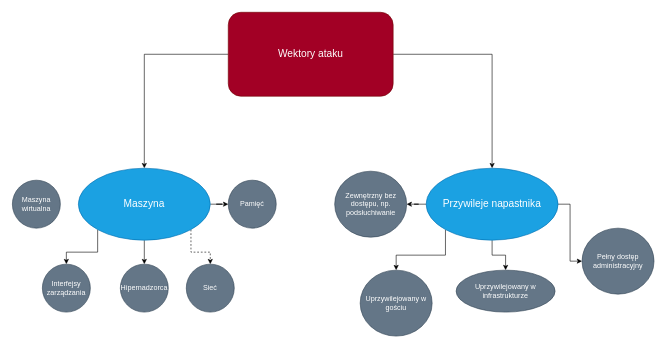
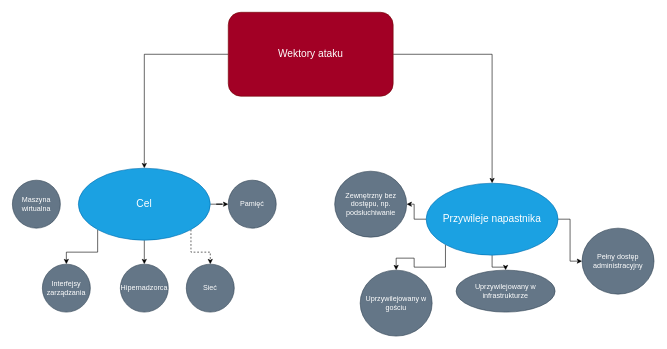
  <mxCell id="0" />
  <mxCell id="1" parent="0" />
  <mxCell id="2" style="edgeStyle=orthogonalEdgeStyle;rounded=0;orthogonalLoop=1;jettySize=auto;html=1;fontColor=light-dark(#000000,#333333);strokeColor=light-dark(#000000,#000000);" parent="1" source="4" target="9" edge="1"><mxGeometry relative="1" as="geometry" /></mxCell>
  <mxCell id="3" style="edgeStyle=orthogonalEdgeStyle;rounded=0;orthogonalLoop=1;jettySize=auto;html=1;fontColor=light-dark(#000000,#333333);strokeColor=light-dark(#000000,#000000);" parent="1" source="4" target="14" edge="1"><mxGeometry relative="1" as="geometry" /></mxCell>
  <mxCell id="4" value="Wektory ataku" style="rounded=1;whiteSpace=wrap;html=1;fillColor=#a20025;fontColor=#ffffff;strokeColor=#6F0000;fontSize=17;" parent="1" vertex="1"><mxGeometry x="380" y="20" width="275" height="140" as="geometry" /></mxCell>
  <mxCell id="5" value="" style="edgeStyle=orthogonalEdgeStyle;rounded=0;orthogonalLoop=1;jettySize=auto;html=1;fontColor=light-dark(#000000,#333333);strokeColor=light-dark(#000000,#000000);" parent="1" source="9" target="16" edge="1"><mxGeometry relative="1" as="geometry" /></mxCell>
  <mxCell id="6" style="edgeStyle=orthogonalEdgeStyle;rounded=0;orthogonalLoop=1;jettySize=auto;html=1;exitX=0;exitY=1;exitDx=0;exitDy=0;fontColor=light-dark(#000000,#333333);strokeColor=light-dark(#000000,#000000);" parent="1" source="9" target="17" edge="1"><mxGeometry relative="1" as="geometry" /></mxCell>
  <mxCell id="7" style="edgeStyle=orthogonalEdgeStyle;rounded=0;orthogonalLoop=1;jettySize=auto;html=1;exitX=1;exitY=1;exitDx=0;exitDy=0;fontColor=light-dark(#000000,#333333);strokeColor=light-dark(#000000,#000000);dashed=1;" parent="1" source="9" target="18" edge="1"><mxGeometry relative="1" as="geometry" /></mxCell>
  <mxCell id="8" style="edgeStyle=orthogonalEdgeStyle;rounded=0;orthogonalLoop=1;jettySize=auto;html=1;exitX=1;exitY=0.5;exitDx=0;exitDy=0;fontColor=light-dark(#000000,#333333);strokeColor=light-dark(#000000,#000000);" parent="1" source="9" target="19" edge="1"><mxGeometry relative="1" as="geometry" /></mxCell>
- <mxCell id="9" value="Maszyna" style="ellipse;whiteSpace=wrap;html=1;fillColor=#1ba1e2;fontColor=#ffffff;strokeColor=#006EAF;fontSize=17;" parent="1" vertex="1"><mxGeometry x="130" y="280" width="220" height="120" as="geometry" /></mxCell>
+ <mxCell id="9" value="Cel" style="ellipse;whiteSpace=wrap;html=1;fillColor=#1ba1e2;fontColor=#ffffff;strokeColor=#006EAF;fontSize=17;" parent="1" vertex="1"><mxGeometry x="130" y="280" width="220" height="120" as="geometry" /></mxCell>
  <mxCell id="10" style="edgeStyle=orthogonalEdgeStyle;rounded=0;orthogonalLoop=1;jettySize=auto;html=1;exitX=0;exitY=0.5;exitDx=0;exitDy=0;fontColor=light-dark(#000000,#333333);strokeColor=light-dark(#000000,#000000);" parent="1" source="14" target="20" edge="1"><mxGeometry relative="1" as="geometry" /></mxCell>
  <mxCell id="11" style="edgeStyle=orthogonalEdgeStyle;rounded=0;orthogonalLoop=1;jettySize=auto;html=1;exitX=0;exitY=1;exitDx=0;exitDy=0;fontColor=light-dark(#000000,#333333);strokeColor=light-dark(#000000,#000000);" parent="1" source="14" target="21" edge="1"><mxGeometry relative="1" as="geometry" /></mxCell>
  <mxCell id="12" value="" style="edgeStyle=orthogonalEdgeStyle;rounded=0;orthogonalLoop=1;jettySize=auto;html=1;fontColor=light-dark(#000000,#333333);strokeColor=light-dark(#000000,#000000);" parent="1" source="14" target="22" edge="1"><mxGeometry relative="1" as="geometry" /></mxCell>
  <mxCell id="13" style="edgeStyle=orthogonalEdgeStyle;rounded=0;orthogonalLoop=1;jettySize=auto;html=1;fontColor=light-dark(#000000,#333333);strokeColor=light-dark(#000000,#000000);" parent="1" source="14" target="23" edge="1"><mxGeometry relative="1" as="geometry" /></mxCell>
- <mxCell id="14" value="Przywileje napastnika" style="ellipse;whiteSpace=wrap;html=1;fillColor=#1ba1e2;fontColor=#ffffff;strokeColor=#006EAF;fontSize=17;" parent="1" vertex="1"><mxGeometry x="710" y="280" width="220" height="120" as="geometry" /></mxCell>
+ <mxCell id="14" value="Przywileje napastnika" style="ellipse;whiteSpace=wrap;html=1;fillColor=#1ba1e2;fontColor=#ffffff;strokeColor=#006EAF;fontSize=17;" parent="1" vertex="1"><mxGeometry x="710" y="305" width="220" height="120" as="geometry" /></mxCell>
  <mxCell id="15" value="Maszyna wirtualna" style="ellipse;whiteSpace=wrap;html=1;fillColor=#647687;fontColor=#ffffff;strokeColor=#314354;" parent="1" vertex="1"><mxGeometry x="20" y="300" width="80" height="80" as="geometry" /></mxCell>
  <mxCell id="16" value="Hipernadzorca" style="ellipse;whiteSpace=wrap;html=1;fillColor=#647687;fontColor=#ffffff;strokeColor=#314354;" parent="1" vertex="1"><mxGeometry x="200" y="440" width="80" height="80" as="geometry" /></mxCell>
  <mxCell id="17" value="Interfejsy zarządzania" style="ellipse;whiteSpace=wrap;html=1;fillColor=#647687;fontColor=#ffffff;strokeColor=#314354;" parent="1" vertex="1"><mxGeometry x="70" y="440" width="80" height="80" as="geometry" /></mxCell>
  <mxCell id="18" value="Sieć" style="ellipse;whiteSpace=wrap;html=1;fillColor=#647687;fontColor=#ffffff;strokeColor=#314354;" parent="1" vertex="1"><mxGeometry x="310" y="440" width="80" height="80" as="geometry" /></mxCell>
  <mxCell id="19" value="Pamięć" style="ellipse;whiteSpace=wrap;html=1;fillColor=#647687;fontColor=#ffffff;strokeColor=#314354;" parent="1" vertex="1"><mxGeometry x="380" y="300" width="80" height="80" as="geometry" /></mxCell>
  <mxCell id="20" value="Zewnętrzny bez dostępu, np. podsłuchiwanie" style="ellipse;whiteSpace=wrap;html=1;fillColor=#647687;fontColor=#ffffff;strokeColor=#314354;" parent="1" vertex="1"><mxGeometry x="557.5" y="285" width="120" height="110" as="geometry" /></mxCell>
  <mxCell id="21" value="Uprzywilejowany w gościu" style="ellipse;whiteSpace=wrap;html=1;fillColor=#647687;fontColor=#ffffff;strokeColor=#314354;" parent="1" vertex="1"><mxGeometry x="600" y="450" width="120" height="110" as="geometry" /></mxCell>
  <mxCell id="22" value="Uprzywilejowany w infrastrukturze" style="ellipse;whiteSpace=wrap;html=1;fillColor=#647687;fontColor=#ffffff;strokeColor=#314354;" parent="1" vertex="1"><mxGeometry x="760" y="450" width="165" height="70" as="geometry" /></mxCell>
  <mxCell id="23" value="Pełny dostęp administracyjny" style="ellipse;whiteSpace=wrap;html=1;fillColor=#647687;fontColor=#ffffff;strokeColor=#314354;" parent="1" vertex="1"><mxGeometry x="970" y="380" width="120" height="110" as="geometry" /></mxCell>
